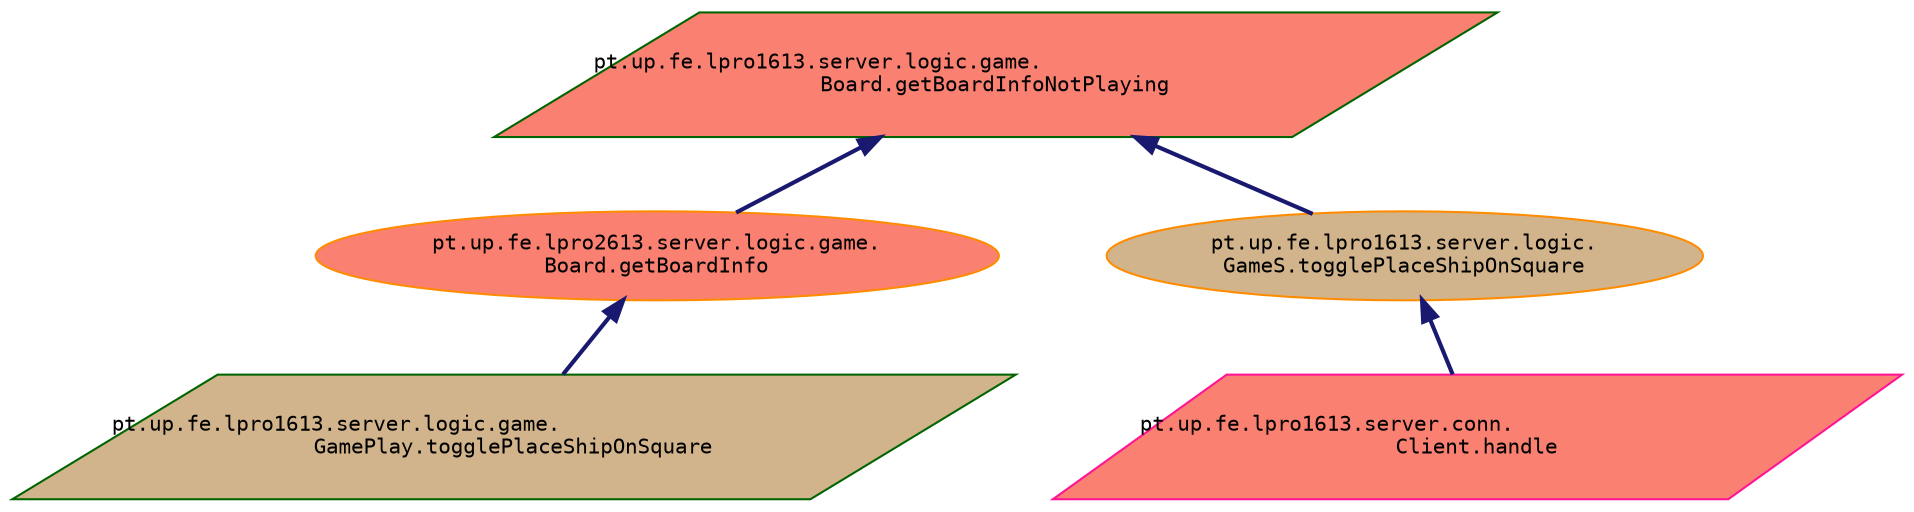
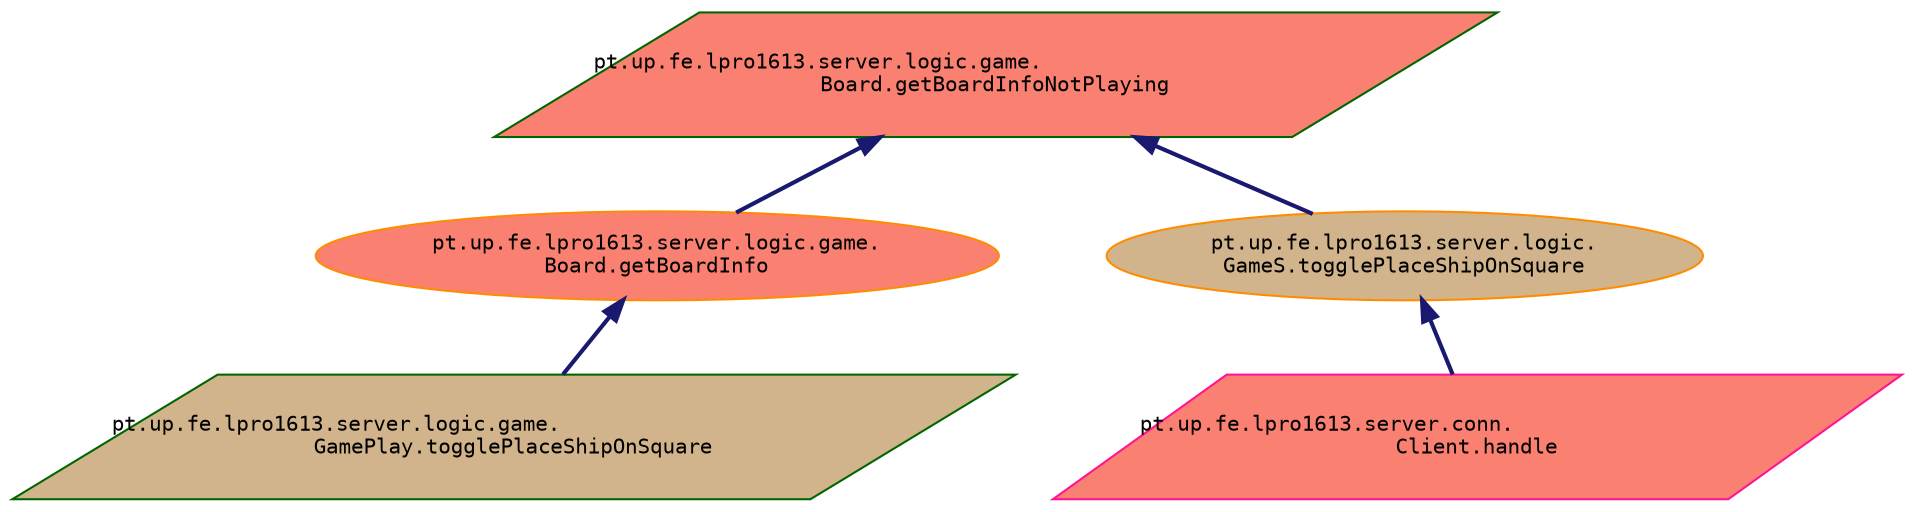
  digraph {
    rankdir=TB
    fontname="DejaVu Sans Mono"
    node [color=darkgreen fillcolor=salmon fontname="DejaVu Sans Mono" fontsize=10 shape=parallelogram style=filled]
    edge [color=midnightblue dir=back fontname="DejaVu Sans Mono" fontsize=10 labelfontname=Helvetica labelfontsize=10 style=bold]
    n1 [fontcolor=black height=0.2 label="pt.up.fe.lpro1613.server.logic.game.\lBoard.getBoardInfoNotPlaying" width=0.4]
-   n2 [color=darkorange height=0.2 label="pt.up.fe.lpro2613.server.logic.game.\lBoard.getBoardInfo" shape=ellipse width=0.4]
+   n2 [color=darkorange height=0.2 label="pt.up.fe.lpro1613.server.logic.game.\lBoard.getBoardInfo" shape=ellipse width=0.4]
    n3 [color=darkorange fillcolor=tan height=0.2 label="pt.up.fe.lpro1613.server.logic.\lGameS.togglePlaceShipOnSquare" shape=ellipse width=0.4]
    n4 [fillcolor=tan height=0.2 label="pt.up.fe.lpro1613.server.logic.game.\lGamePlay.togglePlaceShipOnSquare" width=0.4]
    n5 [color=deeppink height=0.2 label="pt.up.fe.lpro1613.server.conn.\lClient.handle" width=0.4]
    n1 -> n2
    n1 -> n3
    n2 -> n4
    n3 -> n5
  }
